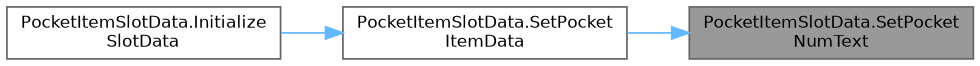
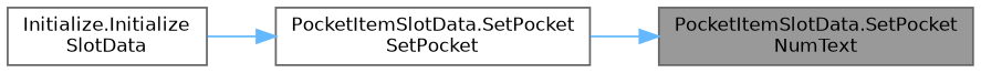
  digraph {
    rankdir=RL
    node [color=grey40 fillcolor=white fontname=Helvetica fontsize=10 shape=box style=filled]
    edge [color=steelblue1 dir=back fontname=Helvetica fontsize=10 labelfontname=Helvetica labelfontsize=10 style=solid]
    n1 [color=gray40 fillcolor=grey60 fontcolor=black height=0.2 label="PocketItemSlotData.SetPocket\lNumText" width=0.4]
-   n2 [height=0.2 label="PocketItemSlotData.SetPocket\lItemData" width=0.4]
-   n3 [height=0.2 label="PocketItemSlotData.Initialize\lSlotData" width=0.4]
+   n2 [height=0.2 label="PocketItemSlotData.SetPocket\lSetPocket" width=0.4]
+   n3 [height=0.2 label="Initialize.Initialize\lSlotData" width=0.4]
    n1 -> n2
    n2 -> n3
  }
